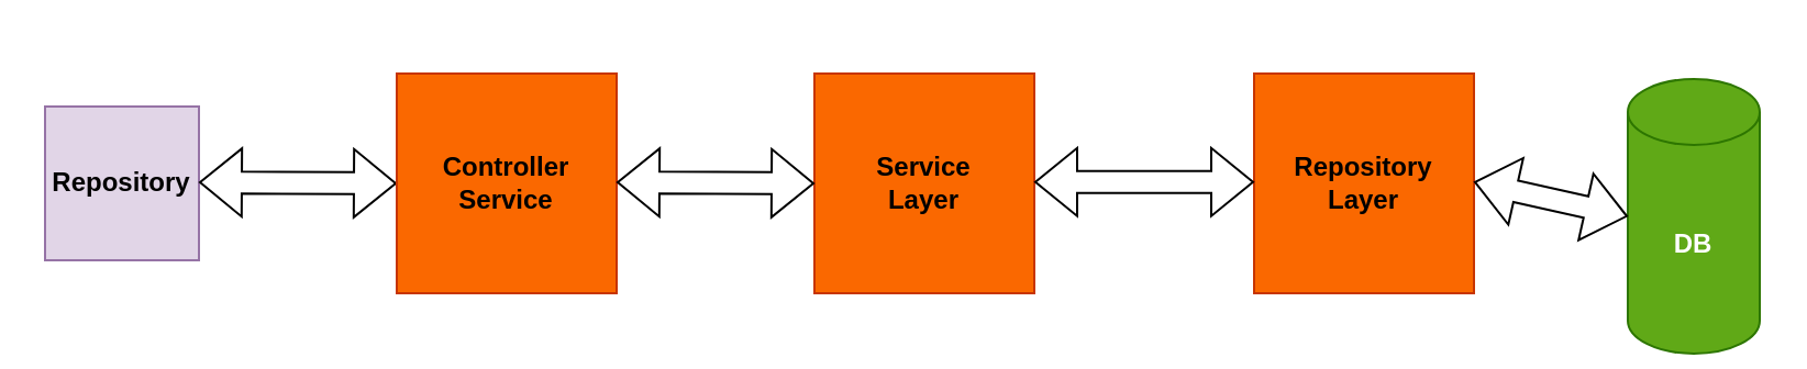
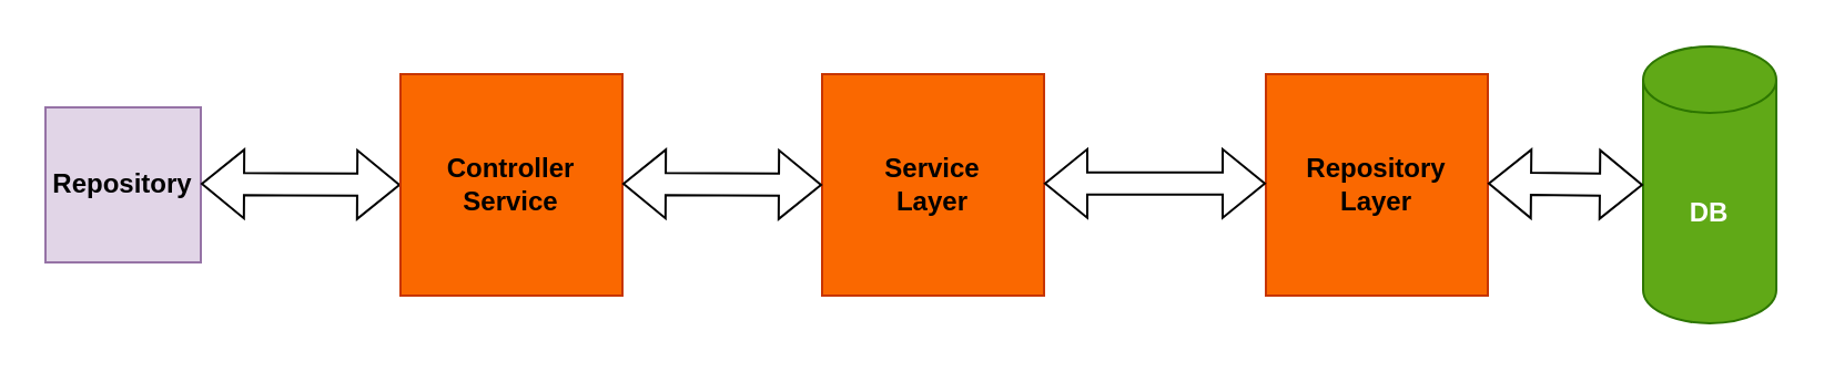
  <mxCell id="0" />
  <mxCell id="1" parent="0" />
  <mxCell id="2" value="&lt;b&gt;Repository&lt;/b&gt;" style="whiteSpace=wrap;html=1;aspect=fixed;fillColor=#e1d5e7;strokeColor=#9673a6;" vertex="1" parent="1"><mxGeometry x="20" y="48" width="70" height="70" as="geometry" /></mxCell>
  <mxCell id="3" value="" style="shape=flexArrow;endArrow=classic;startArrow=classic;html=1;rounded=0;" edge="1" parent="1"><mxGeometry width="100" height="100" relative="1" as="geometry"><mxPoint x="90" y="82.5" as="sourcePoint" /><mxPoint x="180" y="83" as="targetPoint" /></mxGeometry></mxCell>
  <mxCell id="4" value="&lt;b&gt;Controller&lt;br&gt;Service&lt;/b&gt;" style="whiteSpace=wrap;html=1;aspect=fixed;fillColor=#fa6800;fontColor=#000000;strokeColor=#C73500;" vertex="1" parent="1"><mxGeometry x="180" y="33" width="100" height="100" as="geometry" /></mxCell>
  <mxCell id="5" value="&lt;b&gt;Service&lt;br&gt;Layer&lt;/b&gt;" style="whiteSpace=wrap;html=1;aspect=fixed;fillColor=#fa6800;fontColor=#000000;strokeColor=#C73500;" vertex="1" parent="1"><mxGeometry x="370" y="33" width="100" height="100" as="geometry" /></mxCell>
  <mxCell id="6" value="&lt;b&gt;Repository&lt;br&gt;Layer&lt;/b&gt;" style="whiteSpace=wrap;html=1;aspect=fixed;fillColor=#fa6800;fontColor=#000000;strokeColor=#C73500;" vertex="1" parent="1"><mxGeometry x="570" y="33" width="100" height="100" as="geometry" /></mxCell>
  <mxCell id="7" value="" style="shape=flexArrow;endArrow=classic;startArrow=classic;html=1;rounded=0;" edge="1" parent="1"><mxGeometry width="100" height="100" relative="1" as="geometry"><mxPoint x="280" y="82.5" as="sourcePoint" /><mxPoint x="370" y="83" as="targetPoint" /></mxGeometry></mxCell>
  <mxCell id="8" value="" style="shape=flexArrow;endArrow=classic;startArrow=classic;html=1;rounded=0;" edge="1" parent="1"><mxGeometry width="100" height="100" relative="1" as="geometry"><mxPoint x="470" y="82.38" as="sourcePoint" /><mxPoint x="570" y="82.38" as="targetPoint" /></mxGeometry></mxCell>
- <mxCell id="9" value="&lt;b&gt;DB&lt;/b&gt;" style="shape=cylinder3;whiteSpace=wrap;html=1;boundedLbl=1;backgroundOutline=1;size=15;fillColor=#60a917;strokeColor=#2D7600;fontColor=#ffffff;" vertex="1" parent="1"><mxGeometry x="740" y="35.5" width="60" height="125" as="geometry" /></mxCell>
+ <mxCell id="9" value="&lt;b&gt;DB&lt;/b&gt;" style="shape=cylinder3;whiteSpace=wrap;html=1;boundedLbl=1;backgroundOutline=1;size=15;fillColor=#60a917;strokeColor=#2D7600;fontColor=#ffffff;" vertex="1" parent="1"><mxGeometry x="740" y="20.5" width="60" height="125" as="geometry" /></mxCell>
  <mxCell id="10" value="" style="shape=flexArrow;endArrow=classic;startArrow=classic;html=1;rounded=0;entryX=0;entryY=0.5;entryDx=0;entryDy=0;entryPerimeter=0;" edge="1" parent="1" target="9"><mxGeometry width="100" height="100" relative="1" as="geometry"><mxPoint x="670" y="82.37" as="sourcePoint" /><mxPoint x="730" y="83" as="targetPoint" /></mxGeometry></mxCell>
